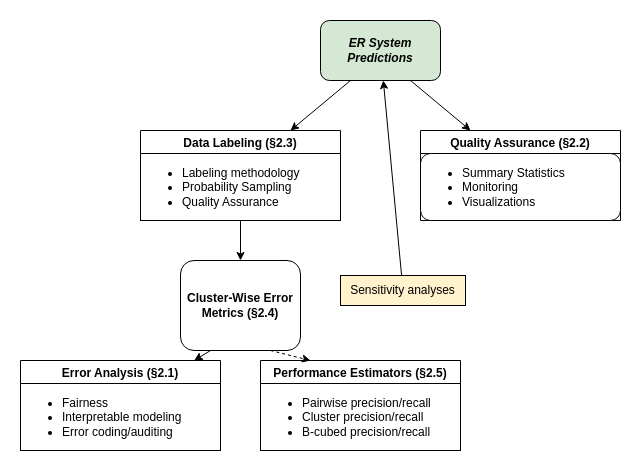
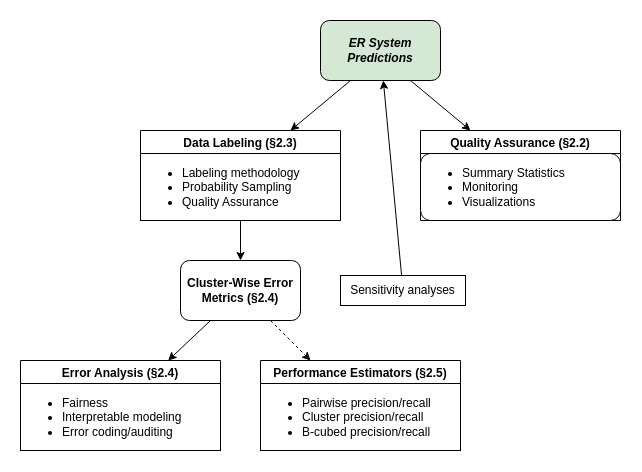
  <mxCell id="0" />
  <mxCell id="1" parent="0" />
  <mxCell id="2" value="Performance Estimators (§2.5)" style="swimlane;collapsible=0;" vertex="1" parent="1"><mxGeometry x="260" y="360" width="200" height="90" as="geometry" /></mxCell>
  <mxCell id="3" value="&lt;ul&gt;&lt;li&gt;&lt;span style=&quot;background-color: initial;&quot;&gt;Pairwise precision/recall&lt;/span&gt;&lt;/li&gt;&lt;li&gt;Cluster precision/recall&lt;/li&gt;&lt;li&gt;B-cubed precision/recall&lt;/li&gt;&lt;/ul&gt;" style="whiteSpace=wrap;html=1;align=left;" vertex="1" parent="2"><mxGeometry y="23" width="200" height="67" as="geometry" /></mxCell>
- <mxCell id="4" value="Error Analysis (§2.1)" style="swimlane;collapsible=0;" vertex="1" parent="1"><mxGeometry x="20" y="360" width="200" height="90" as="geometry" /></mxCell>
+ <mxCell id="4" value="Error Analysis (§2.4)" style="swimlane;collapsible=0;" vertex="1" parent="1"><mxGeometry x="20" y="360" width="200" height="90" as="geometry" /></mxCell>
  <mxCell id="5" value="&lt;ul&gt;&lt;li&gt;Fairness&lt;/li&gt;&lt;li&gt;Interpretable modeling&lt;/li&gt;&lt;li&gt;Error coding/auditing&lt;/li&gt;&lt;/ul&gt;" style="whiteSpace=wrap;html=1;align=left;" vertex="1" parent="4"><mxGeometry y="23" width="200" height="67" as="geometry" /></mxCell>
  <mxCell id="6" value="Data Labeling (§2.3)" style="swimlane;collapsible=0;" vertex="1" parent="1"><mxGeometry x="140" y="130" width="200" height="90" as="geometry" /></mxCell>
  <mxCell id="7" value="&lt;ul&gt;&lt;li&gt;Labeling methodology&lt;/li&gt;&lt;li&gt;Probability Sampling&lt;/li&gt;&lt;li&gt;Quality Assurance&lt;/li&gt;&lt;/ul&gt;" style="whiteSpace=wrap;html=1;align=left;" vertex="1" parent="6"><mxGeometry y="23" width="200" height="67" as="geometry" /></mxCell>
  <mxCell id="8" style="edgeStyle=none;html=1;exitX=0.25;exitY=1;exitDx=0;exitDy=0;" edge="1" parent="1" source="10" target="4"><mxGeometry relative="1" as="geometry" /></mxCell>
  <mxCell id="9" style="edgeStyle=none;html=1;exitX=0.75;exitY=1;exitDx=0;exitDy=0;entryX=0.25;entryY=0;entryDx=0;entryDy=0;dashed=1;" edge="1" parent="1" source="10" target="2"><mxGeometry relative="1" as="geometry" /></mxCell>
- <mxCell id="10" value="Cluster-Wise Error Metrics&amp;nbsp;(§2.4)" style="rounded=1;whiteSpace=wrap;html=1;fontStyle=1" vertex="1" parent="1"><mxGeometry x="180" y="260" width="120" height="90" as="geometry" /></mxCell>
+ <mxCell id="10" value="Cluster-Wise Error Metrics&amp;nbsp;(§2.4)" style="rounded=1;whiteSpace=wrap;html=1;fontStyle=1" vertex="1" parent="1"><mxGeometry x="180" y="260" width="120" height="60" as="geometry" /></mxCell>
  <mxCell id="11" style="edgeStyle=none;html=1;exitX=0.25;exitY=1;exitDx=0;exitDy=0;entryX=0.75;entryY=0;entryDx=0;entryDy=0;" edge="1" parent="1" source="13" target="6"><mxGeometry relative="1" as="geometry" /></mxCell>
  <mxCell id="12" style="edgeStyle=none;html=1;exitX=0.75;exitY=1;exitDx=0;exitDy=0;entryX=0.25;entryY=0;entryDx=0;entryDy=0;" edge="1" parent="1" source="13" target="14"><mxGeometry relative="1" as="geometry" /></mxCell>
  <mxCell id="13" value="ER System Predictions" style="rounded=1;whiteSpace=wrap;html=1;fontStyle=3;fillColor=#d5e8d4;" vertex="1" parent="1"><mxGeometry x="320" y="20" width="120" height="60" as="geometry" /></mxCell>
  <mxCell id="14" value="Quality Assurance (§2.2)" style="swimlane;collapsible=0;" vertex="1" parent="1"><mxGeometry x="420" y="130" width="200" height="90" as="geometry" /></mxCell>
  <mxCell id="15" value="&lt;ul&gt;&lt;li&gt;Summary Statistics&lt;/li&gt;&lt;li&gt;Monitoring&lt;/li&gt;&lt;li&gt;Visualizations&lt;/li&gt;&lt;/ul&gt;" style="whiteSpace=wrap;html=1;align=left;rounded=1;" vertex="1" parent="14"><mxGeometry y="23" width="200" height="67" as="geometry" /></mxCell>
  <mxCell id="16" value="" style="edgeStyle=none;html=1;" edge="1" parent="1" source="7" target="10"><mxGeometry relative="1" as="geometry" /></mxCell>
  <mxCell id="17" value="" style="edgeStyle=none;html=1;" edge="1" parent="1" source="18" target="13"><mxGeometry relative="1" as="geometry" /></mxCell>
- <mxCell id="18" value="Sensitivity analyses" style="rounded=0;whiteSpace=wrap;html=1;fillColor=#fff2cc;" vertex="1" parent="1"><mxGeometry x="340" y="275" width="125" height="30" as="geometry" /></mxCell>
+ <mxCell id="18" value="Sensitivity analyses" style="rounded=0;whiteSpace=wrap;html=1;" vertex="1" parent="1"><mxGeometry x="340" y="275" width="125" height="30" as="geometry" /></mxCell>
